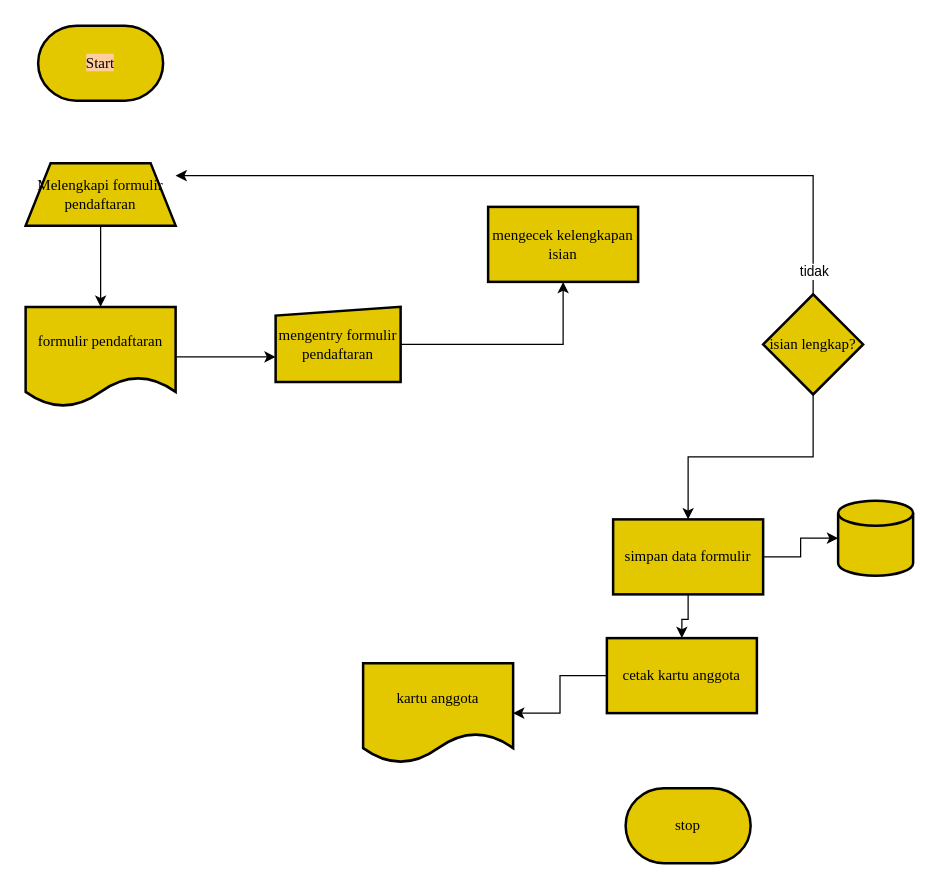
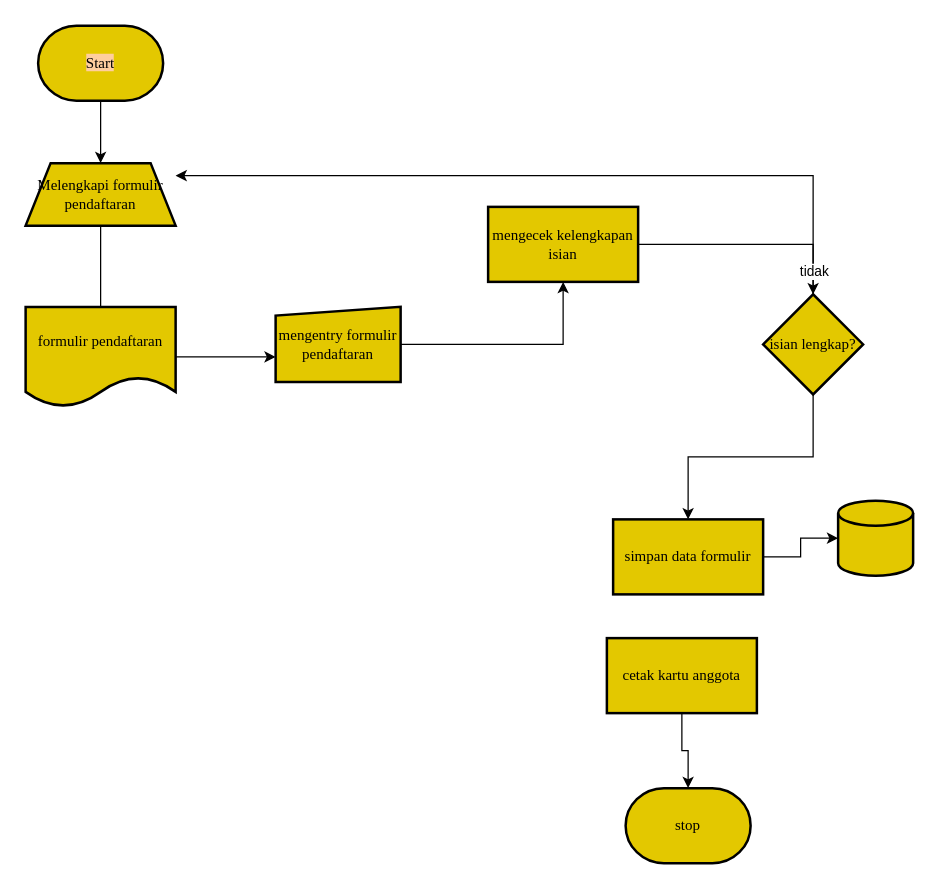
  <mxCell id="0" />
  <mxCell id="1" parent="0" />
+ <mxCell id="2" value="" style="edgeStyle=orthogonalEdgeStyle;rounded=0;orthogonalLoop=1;jettySize=auto;html=1;" parent="1" source="3" target="5" edge="1"><mxGeometry relative="1" as="geometry" /></mxCell>
  <mxCell id="3" value="&lt;span style=&quot;background-color: rgb(255, 206, 159);&quot;&gt;Start&lt;/span&gt;" style="strokeWidth=2;html=1;shape=mxgraph.flowchart.terminator;whiteSpace=wrap;fillColor=#e3c800;fontColor=#000000;strokeColor=#000000;fontFamily=Verdana;" parent="1" vertex="1"><mxGeometry x="30" y="20" width="100" height="60" as="geometry" /></mxCell>
- <mxCell id="4" value="" style="edgeStyle=orthogonalEdgeStyle;rounded=0;orthogonalLoop=1;jettySize=auto;html=1;" parent="1" source="5" target="7" edge="1"><mxGeometry relative="1" as="geometry" /></mxCell>
+ <mxCell id="4" value="" style="edgeStyle=orthogonalEdgeStyle;rounded=0;orthogonalLoop=1;jettySize=auto;html=1;endArrow=none;" parent="1" source="5" target="7" edge="1"><mxGeometry relative="1" as="geometry" /></mxCell>
  <mxCell id="5" value="Melengkapi formulir pendaftaran" style="shape=trapezoid;perimeter=trapezoidPerimeter;whiteSpace=wrap;html=1;fixedSize=1;fontFamily=Verdana;fillColor=#e3c800;strokeColor=#000000;fontColor=#000000;strokeWidth=2;" parent="1" vertex="1"><mxGeometry x="20" y="130" width="120" height="50" as="geometry" /></mxCell>
  <mxCell id="6" value="" style="edgeStyle=orthogonalEdgeStyle;rounded=0;orthogonalLoop=1;jettySize=auto;html=1;" parent="1" source="7" edge="1"><mxGeometry relative="1" as="geometry"><mxPoint x="220" y="285" as="targetPoint" /></mxGeometry></mxCell>
  <mxCell id="7" value="formulir pendaftaran" style="shape=document;whiteSpace=wrap;html=1;boundedLbl=1;fontFamily=Verdana;fillColor=#e3c800;strokeColor=#000000;fontColor=#000000;strokeWidth=2;" parent="1" vertex="1"><mxGeometry x="20" y="245" width="120" height="80" as="geometry" /></mxCell>
  <mxCell id="8" value="" style="edgeStyle=orthogonalEdgeStyle;rounded=0;orthogonalLoop=1;jettySize=auto;html=1;" parent="1" source="9" target="11" edge="1"><mxGeometry relative="1" as="geometry" /></mxCell>
  <mxCell id="9" value="mengentry formulir pendaftaran" style="html=1;strokeWidth=2;shape=manualInput;whiteSpace=wrap;rounded=1;size=7;arcSize=0;fontFamily=Verdana;fillColor=#e3c800;strokeColor=#000000;fontColor=#000000;" parent="1" vertex="1"><mxGeometry x="220" y="245" width="100" height="60" as="geometry" /></mxCell>
+ <mxCell id="10" value="" style="edgeStyle=orthogonalEdgeStyle;rounded=0;orthogonalLoop=1;jettySize=auto;html=1;" parent="1" source="11" target="15" edge="1"><mxGeometry relative="1" as="geometry" /></mxCell>
  <mxCell id="11" value="mengecek kelengkapan isian" style="whiteSpace=wrap;html=1;fontFamily=Verdana;fillColor=#e3c800;strokeColor=#000000;fontColor=#000000;strokeWidth=2;rounded=1;arcSize=0;" parent="1" vertex="1"><mxGeometry x="390" y="165" width="120" height="60" as="geometry" /></mxCell>
  <mxCell id="12" value="" style="edgeStyle=orthogonalEdgeStyle;rounded=0;orthogonalLoop=1;jettySize=auto;html=1;" parent="1" source="15" edge="1"><mxGeometry relative="1" as="geometry"><mxPoint x="140" y="140" as="targetPoint" /><Array as="points"><mxPoint x="650" y="140" /></Array></mxGeometry></mxCell>
  <mxCell id="13" value="tidak" style="edgeLabel;html=1;align=center;verticalAlign=middle;resizable=0;points=[];" parent="12" vertex="1" connectable="0"><mxGeometry x="-0.937" relative="1" as="geometry"><mxPoint as="offset" /></mxGeometry></mxCell>
  <mxCell id="14" value="" style="edgeStyle=orthogonalEdgeStyle;rounded=0;orthogonalLoop=1;jettySize=auto;html=1;" parent="1" source="15" target="18" edge="1"><mxGeometry relative="1" as="geometry" /></mxCell>
  <mxCell id="15" value="isian lengkap?" style="rhombus;whiteSpace=wrap;html=1;fontFamily=Verdana;fillColor=#e3c800;strokeColor=#000000;fontColor=#000000;strokeWidth=2;rounded=1;arcSize=0;" parent="1" vertex="1"><mxGeometry x="610" y="235" width="80" height="80" as="geometry" /></mxCell>
  <mxCell id="16" value="" style="edgeStyle=orthogonalEdgeStyle;rounded=0;orthogonalLoop=1;jettySize=auto;html=1;" parent="1" source="18" target="19" edge="1"><mxGeometry relative="1" as="geometry" /></mxCell>
- <mxCell id="17" value="" style="edgeStyle=orthogonalEdgeStyle;rounded=0;orthogonalLoop=1;jettySize=auto;html=1;" parent="1" source="18" target="22" edge="1"><mxGeometry relative="1" as="geometry" /></mxCell>
  <mxCell id="18" value="simpan data formulir" style="whiteSpace=wrap;html=1;fontFamily=Verdana;fillColor=#e3c800;strokeColor=#000000;fontColor=#000000;strokeWidth=2;rounded=1;arcSize=0;" parent="1" vertex="1"><mxGeometry x="490" y="415" width="120" height="60" as="geometry" /></mxCell>
  <mxCell id="19" value="" style="strokeWidth=2;html=1;shape=mxgraph.flowchart.database;whiteSpace=wrap;fontFamily=Verdana;fillColor=#e3c800;strokeColor=#000000;fontColor=#000000;" parent="1" vertex="1"><mxGeometry x="670" y="400" width="60" height="60" as="geometry" /></mxCell>
- <mxCell id="20" value="" style="edgeStyle=orthogonalEdgeStyle;rounded=0;orthogonalLoop=1;jettySize=auto;html=1;" parent="1" source="22" target="23" edge="1"><mxGeometry relative="1" as="geometry" /></mxCell>
+ <mxCell id="21" value="" style="edgeStyle=orthogonalEdgeStyle;rounded=0;orthogonalLoop=1;jettySize=auto;html=1;" parent="1" source="22" target="24" edge="1"><mxGeometry relative="1" as="geometry" /></mxCell>
  <mxCell id="22" value="cetak kartu anggota" style="whiteSpace=wrap;html=1;fontFamily=Verdana;fillColor=#e3c800;strokeColor=#000000;fontColor=#000000;strokeWidth=2;rounded=1;arcSize=0;" parent="1" vertex="1"><mxGeometry x="485" y="510" width="120" height="60" as="geometry" /></mxCell>
- <mxCell id="23" value="kartu anggota" style="shape=document;whiteSpace=wrap;html=1;boundedLbl=1;fontFamily=Verdana;fillColor=#e3c800;strokeColor=#000000;fontColor=#000000;strokeWidth=2;rounded=1;arcSize=0;" parent="1" vertex="1"><mxGeometry x="290" y="530" width="120" height="80" as="geometry" /></mxCell>
  <mxCell id="24" value="stop" style="strokeWidth=2;html=1;shape=mxgraph.flowchart.terminator;whiteSpace=wrap;fontFamily=Verdana;fillColor=#e3c800;strokeColor=#000000;fontColor=#000000;" parent="1" vertex="1"><mxGeometry x="500" y="630" width="100" height="60" as="geometry" /></mxCell>
